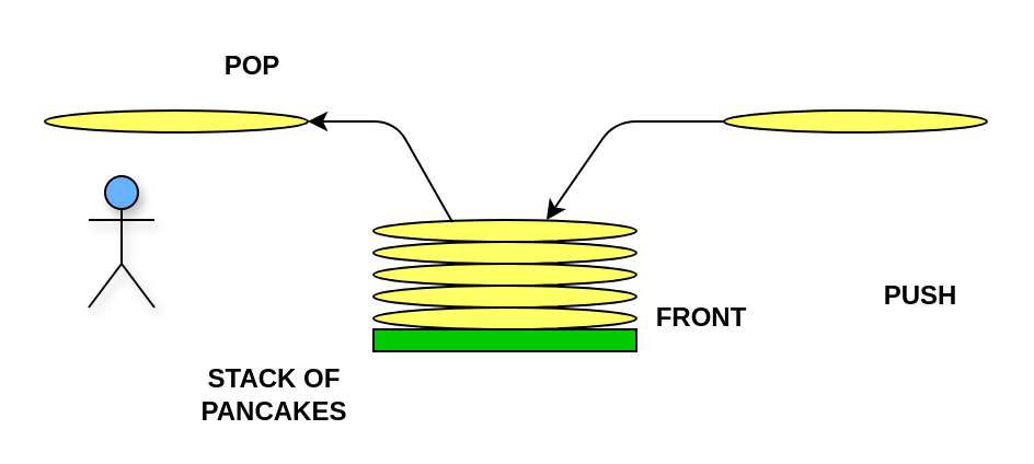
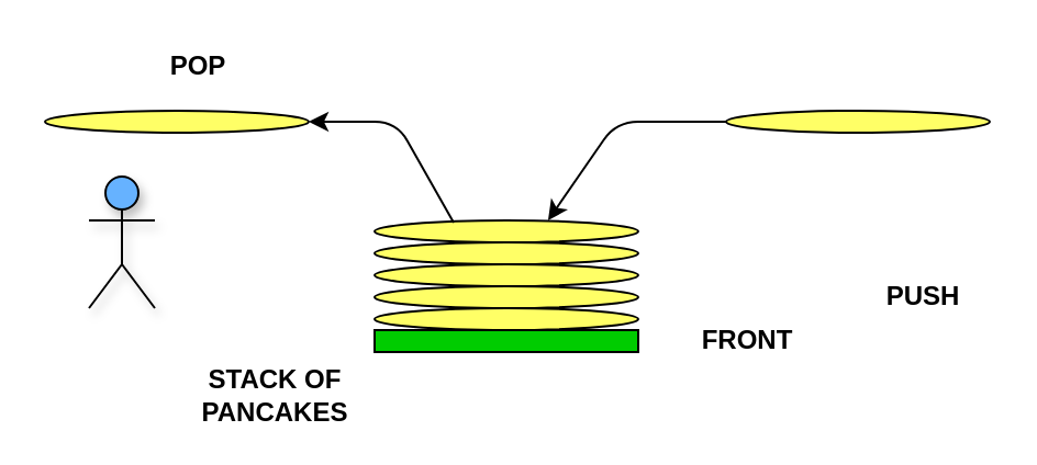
  <mxCell id="0" />
  <mxCell id="1" parent="0" />
  <mxCell id="2" value="" style="rounded=0;whiteSpace=wrap;html=1;fillColor=#00CC00;" vertex="1" parent="1"><mxGeometry x="170" y="150" width="120" height="10" as="geometry" /></mxCell>
  <mxCell id="3" value="" style="ellipse;whiteSpace=wrap;html=1;fillColor=#FFFF66;" vertex="1" parent="1"><mxGeometry x="170" y="140" width="120" height="10" as="geometry" /></mxCell>
  <mxCell id="4" value="" style="ellipse;whiteSpace=wrap;html=1;fillColor=#FFFF66;" vertex="1" parent="1"><mxGeometry x="170" y="130" width="120" height="10" as="geometry" /></mxCell>
  <mxCell id="5" value="" style="ellipse;whiteSpace=wrap;html=1;fillColor=#FFFF66;" vertex="1" parent="1"><mxGeometry x="170" y="120" width="120" height="10" as="geometry" /></mxCell>
  <mxCell id="6" value="" style="ellipse;whiteSpace=wrap;html=1;fillColor=#FFFF66;" vertex="1" parent="1"><mxGeometry x="170" y="110" width="120" height="10" as="geometry" /></mxCell>
  <mxCell id="7" value="" style="ellipse;whiteSpace=wrap;html=1;fillColor=#FFFF66;" vertex="1" parent="1"><mxGeometry x="170" y="100" width="120" height="10" as="geometry" /></mxCell>
  <mxCell id="8" value="PUSH" style="text;html=1;strokeColor=none;fillColor=none;align=center;verticalAlign=middle;whiteSpace=wrap;rounded=0;shadow=1;fontStyle=1" vertex="1" parent="1"><mxGeometry x="400" y="125" width="40" height="20" as="geometry" /></mxCell>
- <mxCell id="9" value="POP" style="text;html=1;strokeColor=none;fillColor=none;align=center;verticalAlign=middle;whiteSpace=wrap;rounded=0;shadow=1;fontStyle=1" vertex="1" parent="1"><mxGeometry x="95" y="20" width="40" height="20" as="geometry" /></mxCell>
+ <mxCell id="9" value="POP" style="text;html=1;strokeColor=none;fillColor=none;align=center;verticalAlign=middle;whiteSpace=wrap;rounded=0;shadow=1;fontStyle=1" vertex="1" parent="1"><mxGeometry x="70" y="20" width="40" height="20" as="geometry" /></mxCell>
  <mxCell id="10" value="" style="ellipse;whiteSpace=wrap;html=1;fillColor=#FFFF66;" vertex="1" parent="1"><mxGeometry x="330" y="50" width="120" height="10" as="geometry" /></mxCell>
  <mxCell id="11" value="" style="ellipse;whiteSpace=wrap;html=1;fillColor=#FFFF66;" vertex="1" parent="1"><mxGeometry x="20" y="50" width="120" height="10" as="geometry" /></mxCell>
  <mxCell id="12" value="" style="endArrow=classic;html=1;exitX=0.3;exitY=0.1;exitDx=0;exitDy=0;exitPerimeter=0;entryX=1;entryY=0.5;entryDx=0;entryDy=0;" edge="1" parent="1" source="7" target="11"><mxGeometry width="50" height="50" relative="1" as="geometry"><mxPoint x="20" y="230" as="sourcePoint" /><mxPoint x="70" y="180" as="targetPoint" /><Array as="points"><mxPoint x="180" y="55" /></Array></mxGeometry></mxCell>
  <mxCell id="13" value="" style="endArrow=classic;html=1;entryX=0.658;entryY=0;entryDx=0;entryDy=0;entryPerimeter=0;exitX=0;exitY=0.5;exitDx=0;exitDy=0;" edge="1" parent="1" source="10" target="7"><mxGeometry width="50" height="50" relative="1" as="geometry"><mxPoint x="20" y="230" as="sourcePoint" /><mxPoint x="70" y="180" as="targetPoint" /><Array as="points"><mxPoint x="280" y="55" /></Array></mxGeometry></mxCell>
  <mxCell id="14" value="" style="shape=umlActor;verticalLabelPosition=bottom;labelBackgroundColor=#ffffff;verticalAlign=top;html=1;outlineConnect=0;shadow=1;fillColor=#66B2FF;" vertex="1" parent="1"><mxGeometry x="40" y="80" width="30" height="60" as="geometry" /></mxCell>
  <mxCell id="15" value="STACK OF PANCAKES" style="text;html=1;strokeColor=none;fillColor=none;align=center;verticalAlign=middle;whiteSpace=wrap;rounded=0;shadow=1;fontStyle=1" vertex="1" parent="1"><mxGeometry x="105" y="170" width="40" height="20" as="geometry" /></mxCell>
- <mxCell id="16" value="FRONT" style="text;html=1;strokeColor=none;fillColor=none;align=center;verticalAlign=middle;whiteSpace=wrap;rounded=0;shadow=1;fontStyle=1" vertex="1" parent="1"><mxGeometry x="300" y="135" width="40" height="20" as="geometry" /></mxCell>
+ <mxCell id="16" value="FRONT" style="text;html=1;strokeColor=none;fillColor=none;align=center;verticalAlign=middle;whiteSpace=wrap;rounded=0;shadow=1;fontStyle=1" vertex="1" parent="1"><mxGeometry x="320" y="145" width="40" height="20" as="geometry" /></mxCell>
